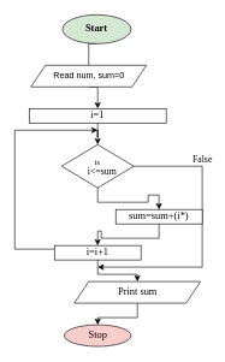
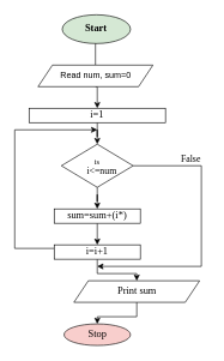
  <mxCell id="0" />
  <mxCell id="1" parent="0" />
  <mxCell id="2" style="edgeStyle=orthogonalEdgeStyle;rounded=0;orthogonalLoop=1;jettySize=auto;html=1;exitX=0.5;exitY=1;exitDx=0;exitDy=0;entryX=0.5;entryY=0;entryDx=0;entryDy=0;fontFamily=Georgia;fontSize=13;endArrow=none;" parent="1" source="3" target="5" edge="1"><mxGeometry relative="1" as="geometry" /></mxCell>
  <mxCell id="3" value="&lt;font face=&quot;Georgia&quot; size=&quot;1&quot;&gt;&lt;b style=&quot;font-size: 14px&quot;&gt;Start&lt;/b&gt;&lt;/font&gt;" style="ellipse;whiteSpace=wrap;html=1;fillColor=#d5e8d4;" parent="1" vertex="1"><mxGeometry x="86.25" y="20" width="95" height="40" as="geometry" /></mxCell>
  <mxCell id="4" style="edgeStyle=orthogonalEdgeStyle;rounded=0;orthogonalLoop=1;jettySize=auto;html=1;exitX=0.5;exitY=1;exitDx=0;exitDy=0;entryX=0.5;entryY=0;entryDx=0;entryDy=0;fontFamily=Georgia;fontSize=13;" parent="1" source="5" target="8" edge="1"><mxGeometry relative="1" as="geometry" /></mxCell>
- <mxCell id="5" value="Read num, sum=0" style="shape=parallelogram;perimeter=parallelogramPerimeter;whiteSpace=wrap;html=1;fixedSize=1;" parent="1" vertex="1"><mxGeometry x="42.5" y="90" width="160" height="30" as="geometry" /></mxCell>
+ <mxCell id="5" value="Read num, sum=0" style="shape=parallelogram;perimeter=parallelogramPerimeter;whiteSpace=wrap;html=1;fixedSize=1;" parent="1" vertex="1"><mxGeometry x="52.5" y="90" width="160" height="30" as="geometry" /></mxCell>
  <mxCell id="6" style="edgeStyle=orthogonalEdgeStyle;rounded=0;orthogonalLoop=1;jettySize=auto;html=1;exitX=0.5;exitY=1;exitDx=0;exitDy=0;" parent="1" source="3" target="3" edge="1"><mxGeometry relative="1" as="geometry" /></mxCell>
  <mxCell id="7" value="" style="edgeStyle=orthogonalEdgeStyle;rounded=0;orthogonalLoop=1;jettySize=auto;html=1;fontFamily=Georgia;fontSize=14;" parent="1" source="8" target="11" edge="1"><mxGeometry relative="1" as="geometry" /></mxCell>
  <mxCell id="8" value="i=1" style="rounded=0;whiteSpace=wrap;html=1;fontFamily=Georgia;fontSize=14;" parent="1" vertex="1"><mxGeometry x="40" y="150" width="190" height="20" as="geometry" /></mxCell>
  <mxCell id="9" value="" style="edgeStyle=orthogonalEdgeStyle;rounded=0;orthogonalLoop=1;jettySize=auto;html=1;fontFamily=Georgia;fontSize=14;" parent="1" source="11" target="13" edge="1"><mxGeometry relative="1" as="geometry" /></mxCell>
  <mxCell id="10" style="edgeStyle=orthogonalEdgeStyle;rounded=0;orthogonalLoop=1;jettySize=auto;html=1;exitX=1;exitY=0.5;exitDx=0;exitDy=0;fontFamily=Georgia;fontSize=13;" parent="1" source="11" edge="1"><mxGeometry relative="1" as="geometry"><mxPoint x="135" y="370" as="targetPoint" /><Array as="points"><mxPoint x="280" y="230" /><mxPoint x="280" y="370" /></Array></mxGeometry></mxCell>
- <mxCell id="11" value="&lt;p style=&quot;line-height: 0.6 ; font-size: 13px&quot;&gt;&lt;sup&gt;is&lt;br style=&quot;font-size: 13px&quot;&gt;&lt;/sup&gt;&amp;nbsp; &amp;nbsp; i&amp;lt;=sum&lt;/p&gt;" style="rhombus;whiteSpace=wrap;html=1;fontSize=14;fontFamily=Georgia;rounded=0;" parent="1" vertex="1"><mxGeometry x="85" y="200" width="100" height="60" as="geometry" /></mxCell>
+ <mxCell id="11" value="&lt;p style=&quot;line-height: 0.6 ; font-size: 13px&quot;&gt;&lt;sup&gt;is&lt;br style=&quot;font-size: 13px&quot;&gt;&lt;/sup&gt;&amp;nbsp; &amp;nbsp; i&amp;lt;=num&lt;/p&gt;" style="rhombus;whiteSpace=wrap;html=1;fontSize=14;fontFamily=Georgia;rounded=0;" parent="1" vertex="1"><mxGeometry x="85" y="200" width="100" height="60" as="geometry" /></mxCell>
  <mxCell id="12" style="edgeStyle=orthogonalEdgeStyle;rounded=0;orthogonalLoop=1;jettySize=auto;html=1;exitX=0.5;exitY=1;exitDx=0;exitDy=0;entryX=0.5;entryY=0;entryDx=0;entryDy=0;fontFamily=Georgia;fontSize=13;" parent="1" source="13" target="16" edge="1"><mxGeometry relative="1" as="geometry" /></mxCell>
- <mxCell id="13" value="sum=sum+(i*)" style="whiteSpace=wrap;html=1;fontSize=14;fontFamily=Georgia;rounded=0;" parent="1" vertex="1"><mxGeometry x="160" y="290" width="120" height="20" as="geometry" /></mxCell>
+ <mxCell id="13" value="sum=sum+(i*)" style="whiteSpace=wrap;html=1;fontSize=14;fontFamily=Georgia;rounded=0;" parent="1" vertex="1"><mxGeometry x="75" y="290" width="120" height="20" as="geometry" /></mxCell>
  <mxCell id="14" value="" style="edgeStyle=orthogonalEdgeStyle;rounded=0;orthogonalLoop=1;jettySize=auto;html=1;fontFamily=Georgia;fontSize=13;" parent="1" source="16" target="18" edge="1"><mxGeometry relative="1" as="geometry" /></mxCell>
  <mxCell id="15" style="edgeStyle=orthogonalEdgeStyle;rounded=0;orthogonalLoop=1;jettySize=auto;html=1;exitX=0;exitY=0.25;exitDx=0;exitDy=0;fontFamily=Georgia;fontSize=13;" parent="1" source="16" edge="1"><mxGeometry relative="1" as="geometry"><mxPoint x="135" y="180" as="targetPoint" /><Array as="points"><mxPoint x="20" y="345" /><mxPoint x="20" y="180" /></Array></mxGeometry></mxCell>
  <mxCell id="16" value="i=i+1" style="whiteSpace=wrap;html=1;fontSize=14;fontFamily=Georgia;rounded=0;" parent="1" vertex="1"><mxGeometry x="75" y="340" width="120" height="20" as="geometry" /></mxCell>
  <mxCell id="17" value="" style="edgeStyle=orthogonalEdgeStyle;rounded=0;orthogonalLoop=1;jettySize=auto;html=1;fontFamily=Georgia;fontSize=13;" parent="1" source="18" target="19" edge="1"><mxGeometry relative="1" as="geometry" /></mxCell>
  <mxCell id="18" value="Print sum" style="shape=parallelogram;perimeter=parallelogramPerimeter;whiteSpace=wrap;html=1;fixedSize=1;fontSize=14;fontFamily=Georgia;rounded=0;" parent="1" vertex="1"><mxGeometry x="102.5" y="390" width="175" height="30" as="geometry" /></mxCell>
  <mxCell id="19" value="Stop" style="ellipse;whiteSpace=wrap;html=1;fontSize=14;fontFamily=Georgia;rounded=0;fillColor=#f8cecc;" parent="1" vertex="1"><mxGeometry x="88.75" y="450" width="92.5" height="30" as="geometry" /></mxCell>
- <mxCell id="20" value="False" style="text;html=1;align=center;verticalAlign=middle;resizable=0;points=[];autosize=1;strokeColor=none;fillColor=none;fontSize=13;fontFamily=Georgia;" parent="1" vertex="1"><mxGeometry x="255" y="210" width="50" height="20" as="geometry" /></mxCell>
+ <mxCell id="20" value="False" style="text;html=1;align=center;verticalAlign=middle;resizable=0;points=[];autosize=1;strokeColor=none;fillColor=none;fontSize=13;fontFamily=Georgia;" parent="1" vertex="1"><mxGeometry x="240" y="210" width="50" height="20" as="geometry" /></mxCell>
